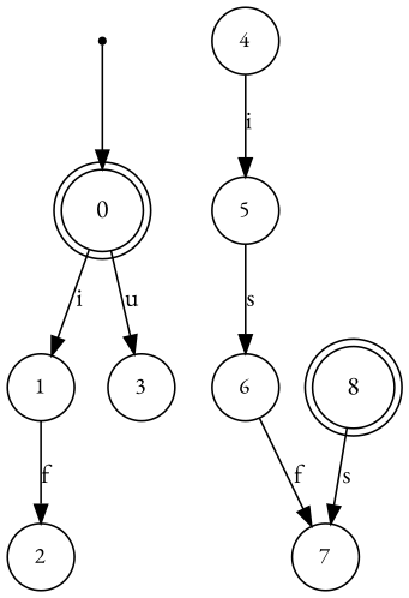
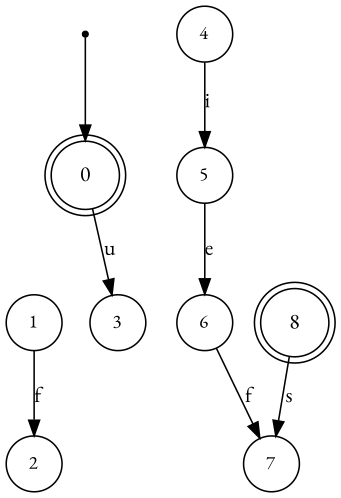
  digraph {
    fontname="EB Garamond"
    rankdir=TB
    node [fontname="EB Garamond" fontsize=12 shape=circle]
    edge [fontname="EB Garamond"]
    n1 [fontsize=14 label=0 shape=doublecircle]
    n2 [label=1]
    n3 [label=3]
    n4 [label=2]
    n5 [label=4]
    n6 [label=5]
    n7 [label=6]
    n8 [label=7]
    n9 [fontsize=14 label=8 shape=doublecircle]
    n10 [fontsize=14 label=8 shape=point]
-   n1 -> n2 [label=i]
    n1 -> n3 [label=u]
    n2 -> n4 [label=f]
    n5 -> n6 [label=i]
-   n6 -> n7 [label=s]
+   n6 -> n7 [label=e]
    n7 -> n8 [label=f]
    n9 -> n8 [label=s]
    n10 -> n1
  }
